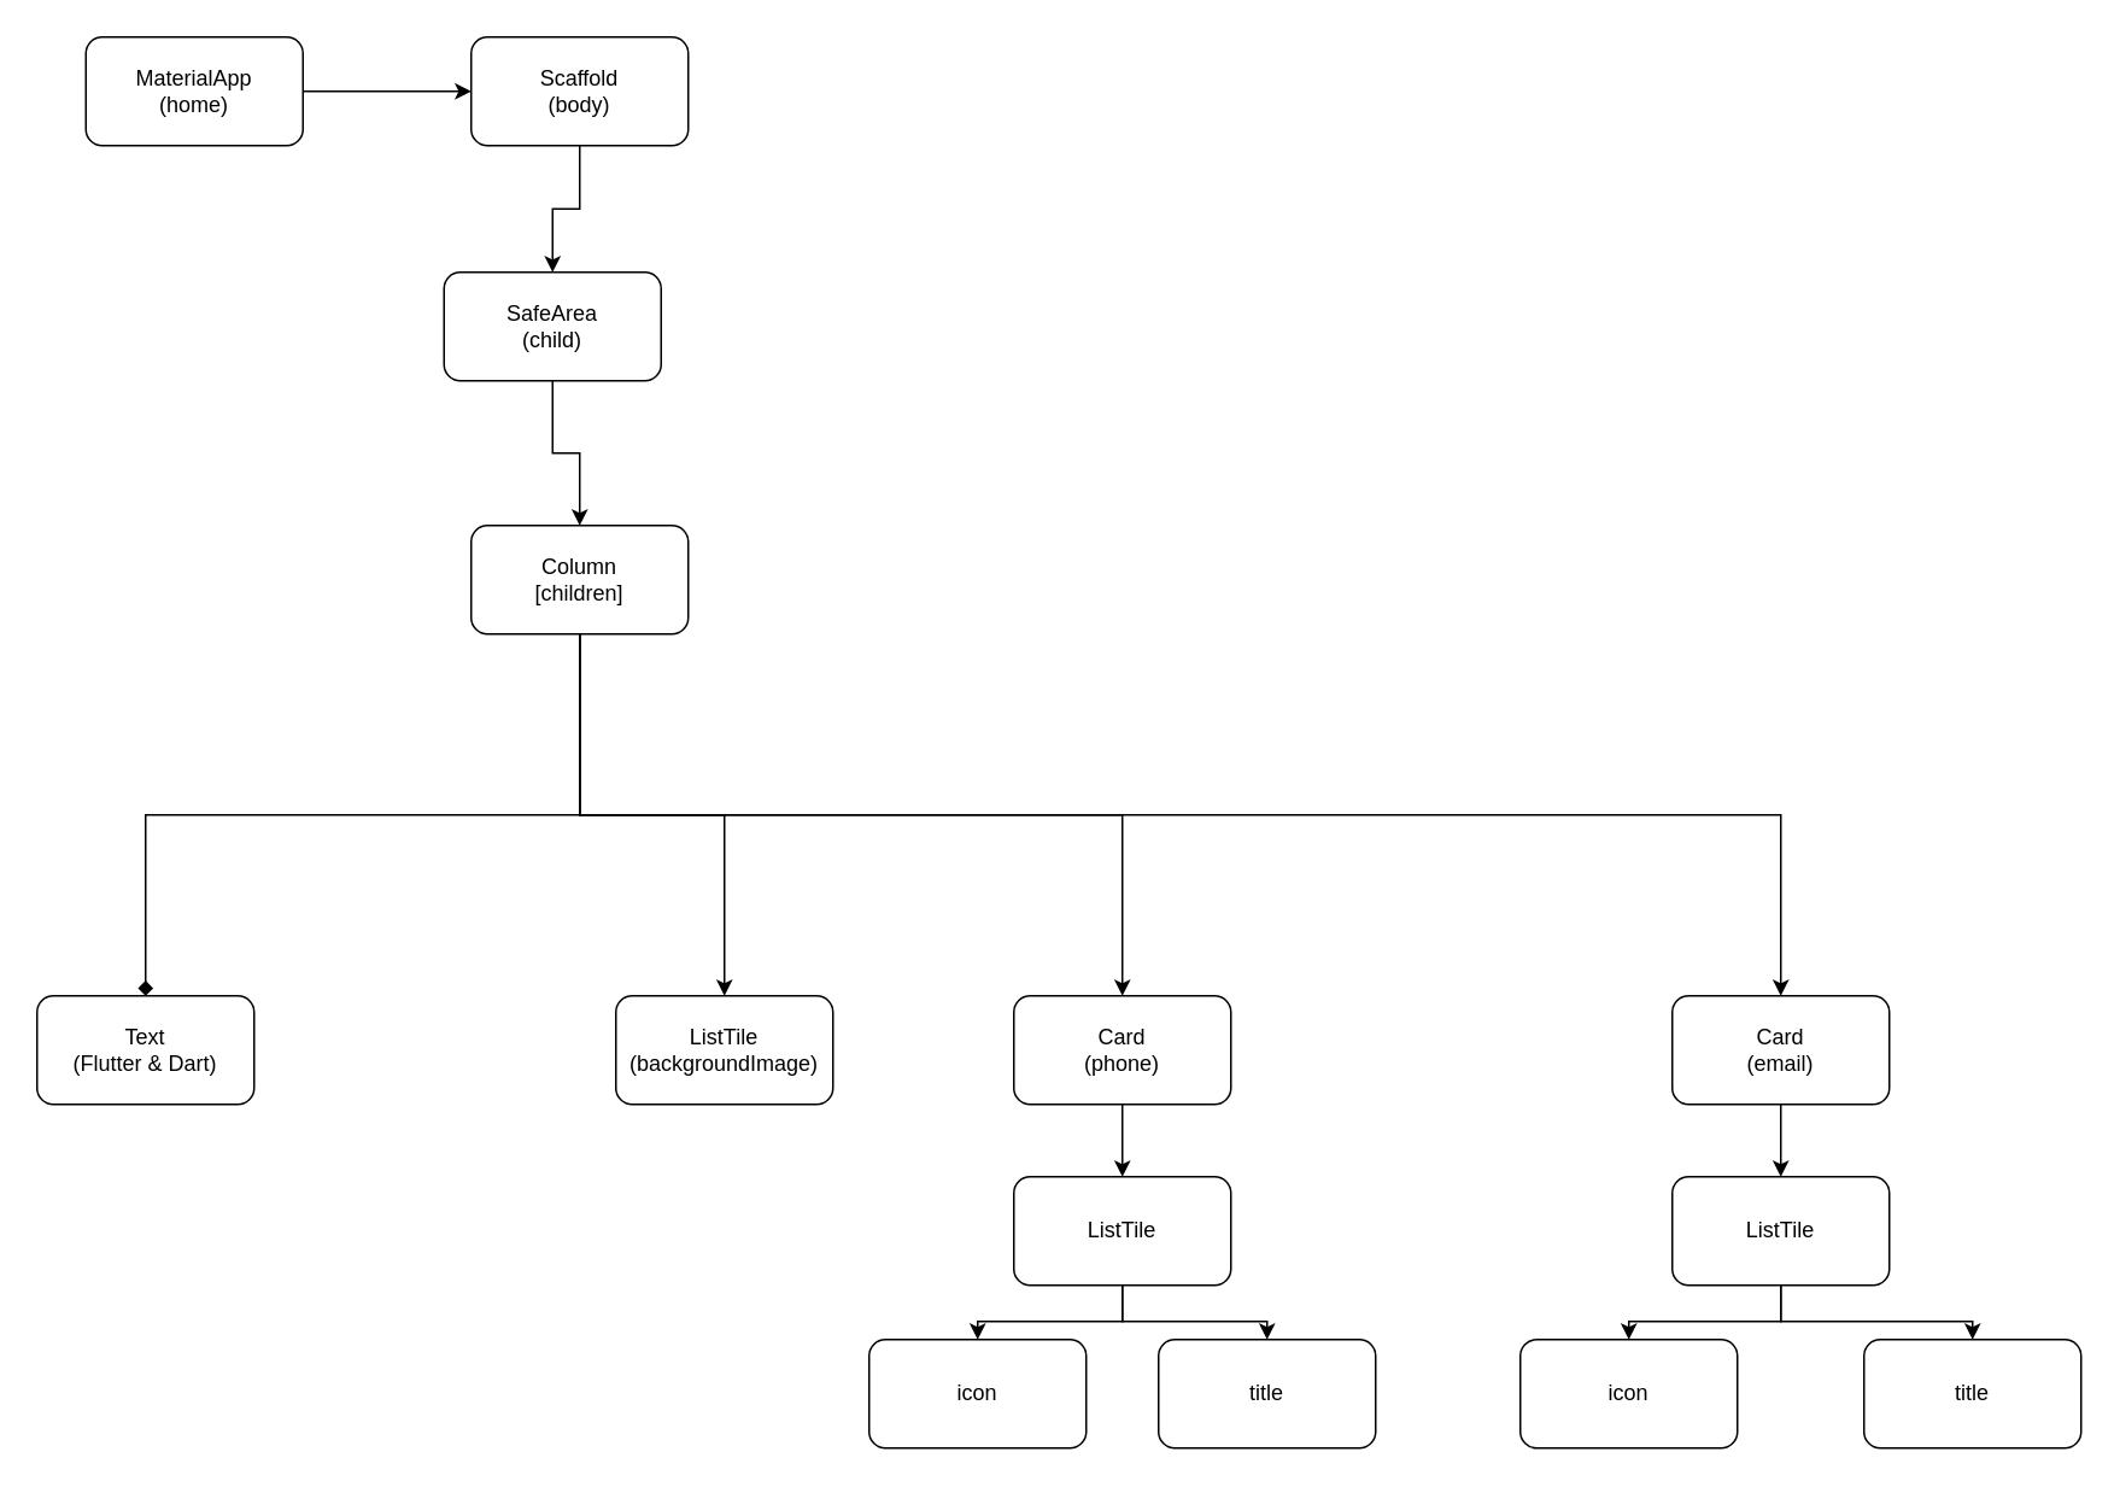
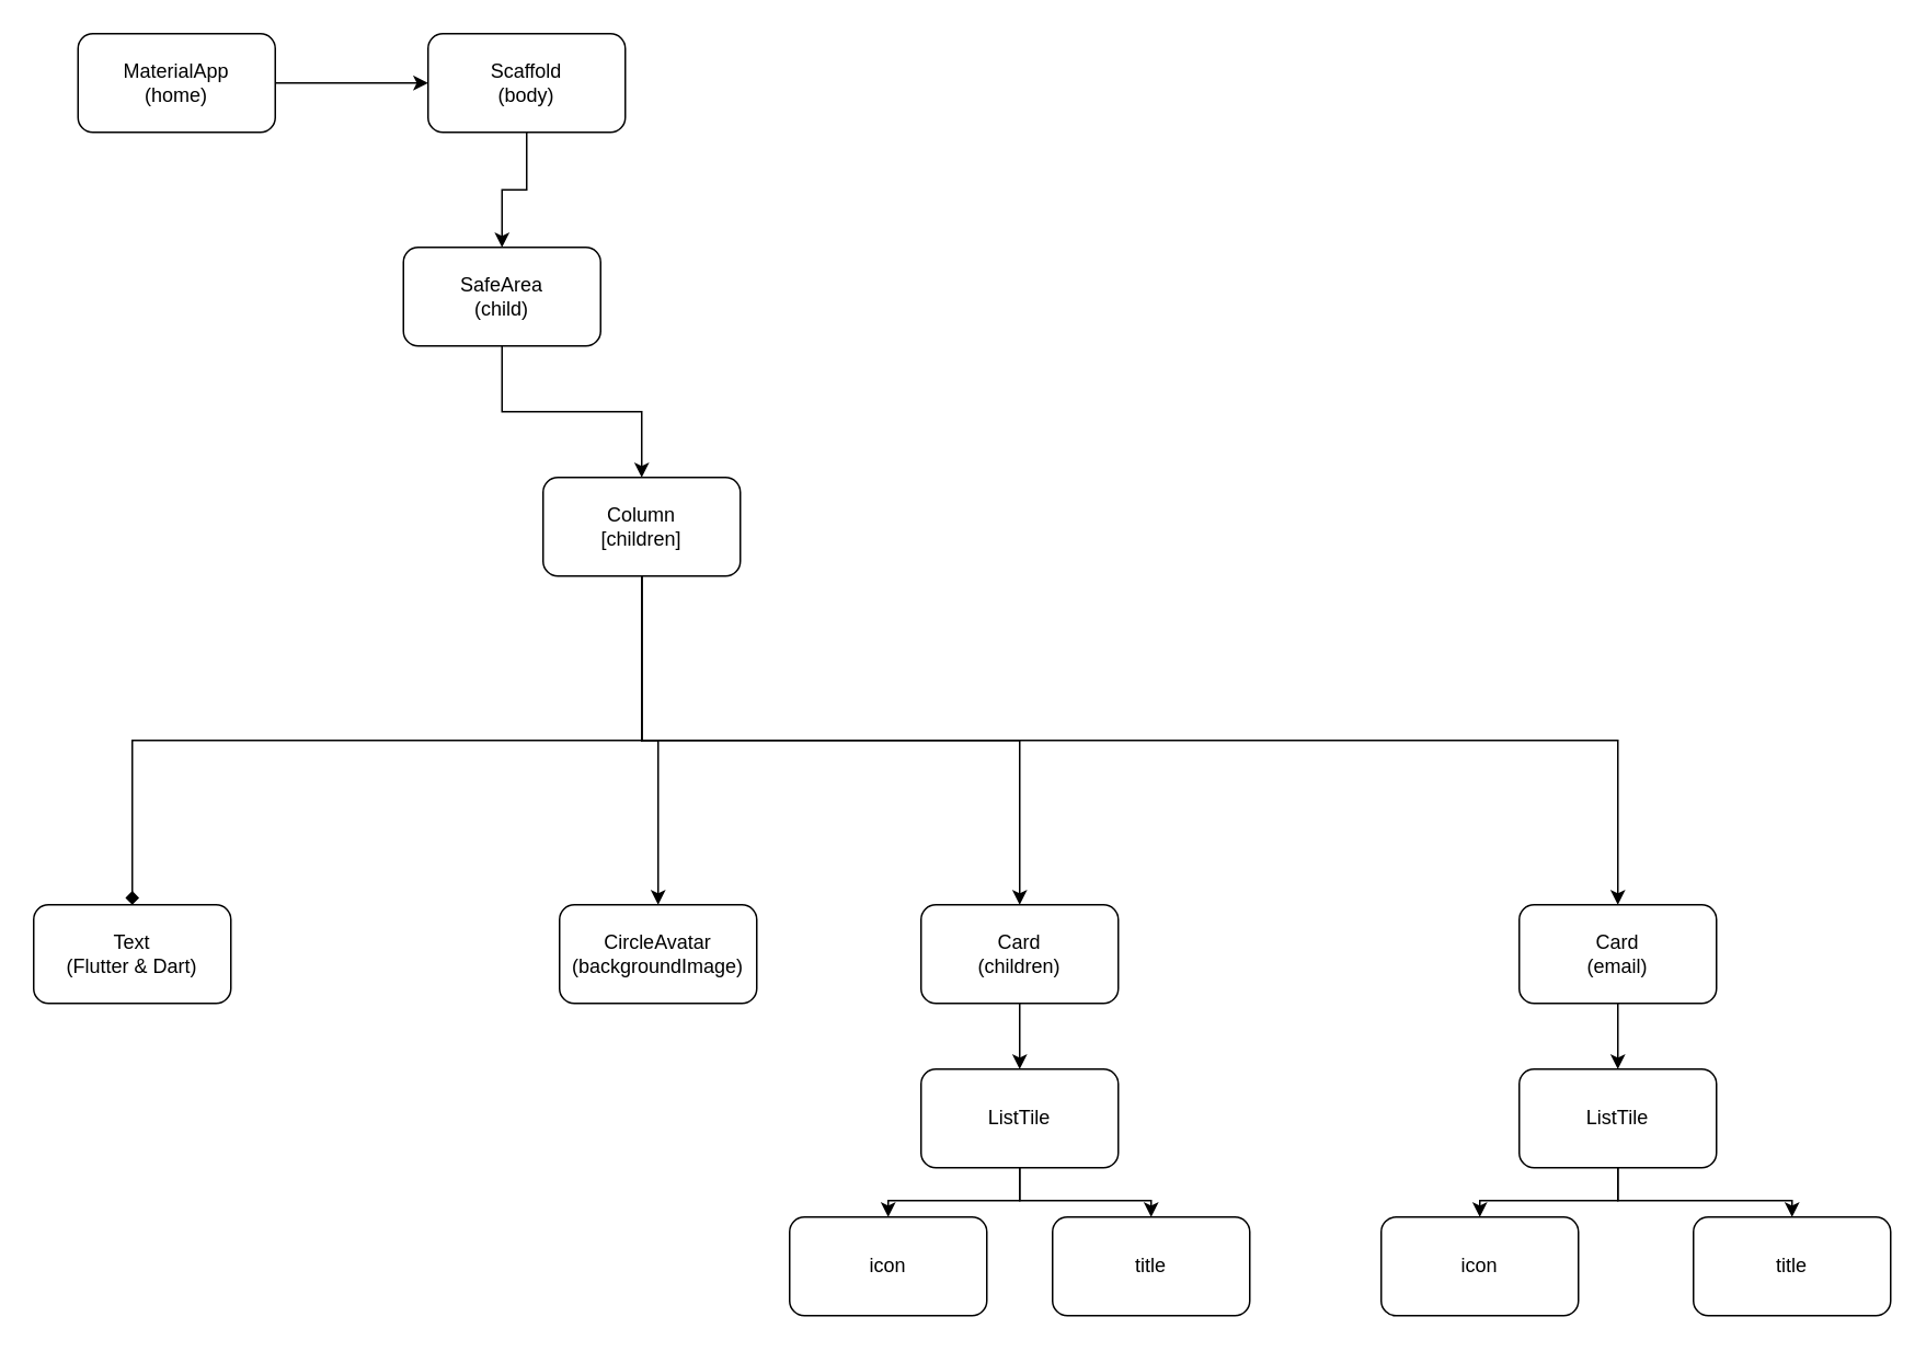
  <mxCell id="0" />
  <mxCell id="1" parent="0" />
  <mxCell id="2" style="edgeStyle=orthogonalEdgeStyle;rounded=0;orthogonalLoop=1;jettySize=auto;html=1;entryX=0;entryY=0.5;entryDx=0;entryDy=0;" parent="1" source="3" target="5" edge="1"><mxGeometry relative="1" as="geometry" /></mxCell>
  <mxCell id="3" value="&lt;div&gt;MaterialApp&lt;/div&gt;&lt;div&gt;(home)&lt;br&gt;&lt;/div&gt;" style="rounded=1;whiteSpace=wrap;html=1;" parent="1" vertex="1"><mxGeometry x="47" y="20" width="120" height="60" as="geometry" /></mxCell>
  <mxCell id="4" style="edgeStyle=orthogonalEdgeStyle;rounded=0;orthogonalLoop=1;jettySize=auto;html=1;exitX=0.5;exitY=1;exitDx=0;exitDy=0;" parent="1" source="5" target="7" edge="1"><mxGeometry relative="1" as="geometry" /></mxCell>
  <mxCell id="5" value="&lt;div&gt;Scaffold&lt;/div&gt;&lt;div&gt;(body)&lt;br&gt;&lt;/div&gt;" style="rounded=1;whiteSpace=wrap;html=1;" parent="1" vertex="1"><mxGeometry x="260" y="20" width="120" height="60" as="geometry" /></mxCell>
  <mxCell id="6" style="edgeStyle=orthogonalEdgeStyle;rounded=0;orthogonalLoop=1;jettySize=auto;html=1;exitX=0.5;exitY=1;exitDx=0;exitDy=0;" parent="1" source="7" target="12" edge="1"><mxGeometry relative="1" as="geometry" /></mxCell>
  <mxCell id="7" value="&lt;div&gt;SafeArea&lt;/div&gt;(child)" style="rounded=1;whiteSpace=wrap;html=1;" parent="1" vertex="1"><mxGeometry x="245" y="150" width="120" height="60" as="geometry" /></mxCell>
  <mxCell id="8" style="edgeStyle=orthogonalEdgeStyle;rounded=0;orthogonalLoop=1;jettySize=auto;html=1;exitX=0.5;exitY=1;exitDx=0;exitDy=0;" parent="1" source="12" target="13" edge="1"><mxGeometry relative="1" as="geometry" /></mxCell>
  <mxCell id="9" style="edgeStyle=orthogonalEdgeStyle;rounded=0;orthogonalLoop=1;jettySize=auto;html=1;exitX=0.5;exitY=1;exitDx=0;exitDy=0;endArrow=diamond;" edge="1" parent="1" source="12" target="14"><mxGeometry relative="1" as="geometry" /></mxCell>
  <mxCell id="10" style="edgeStyle=orthogonalEdgeStyle;rounded=0;orthogonalLoop=1;jettySize=auto;html=1;exitX=0.5;exitY=1;exitDx=0;exitDy=0;" edge="1" parent="1" source="12" target="16"><mxGeometry relative="1" as="geometry" /></mxCell>
  <mxCell id="11" style="edgeStyle=orthogonalEdgeStyle;rounded=0;orthogonalLoop=1;jettySize=auto;html=1;entryX=0.5;entryY=0;entryDx=0;entryDy=0;exitX=0.5;exitY=1;exitDx=0;exitDy=0;" edge="1" parent="1" source="12" target="21"><mxGeometry relative="1" as="geometry" /></mxCell>
- <mxCell id="12" value="&lt;div&gt;Column&lt;/div&gt;[children]" style="rounded=1;whiteSpace=wrap;html=1;" parent="1" vertex="1"><mxGeometry x="260" y="290" width="120" height="60" as="geometry" /></mxCell>
- <mxCell id="13" value="&lt;div&gt;ListTile&lt;/div&gt;&lt;div&gt;(backgroundImage)&lt;br&gt;&lt;/div&gt;" style="rounded=1;whiteSpace=wrap;html=1;" parent="1" vertex="1"><mxGeometry x="340" y="550" width="120" height="60" as="geometry" /></mxCell>
+ <mxCell id="12" value="&lt;div&gt;Column&lt;/div&gt;[children]" style="rounded=1;whiteSpace=wrap;html=1;" parent="1" vertex="1"><mxGeometry x="330" y="290" width="120" height="60" as="geometry" /></mxCell>
+ <mxCell id="13" value="&lt;div&gt;CircleAvatar&lt;/div&gt;&lt;div&gt;(backgroundImage)&lt;br&gt;&lt;/div&gt;" style="rounded=1;whiteSpace=wrap;html=1;" parent="1" vertex="1"><mxGeometry x="340" y="550" width="120" height="60" as="geometry" /></mxCell>
  <mxCell id="14" value="&lt;div&gt;Text&lt;/div&gt;&lt;div&gt;(Flutter &amp;amp; Dart)&lt;/div&gt;" style="rounded=1;whiteSpace=wrap;html=1;" parent="1" vertex="1"><mxGeometry x="20" y="550" width="120" height="60" as="geometry" /></mxCell>
  <mxCell id="15" style="edgeStyle=orthogonalEdgeStyle;rounded=0;orthogonalLoop=1;jettySize=auto;html=1;" edge="1" parent="1" source="16" target="19"><mxGeometry relative="1" as="geometry" /></mxCell>
- <mxCell id="16" value="&lt;div&gt;Card&lt;/div&gt;&lt;div&gt;(phone)&lt;/div&gt;" style="rounded=1;whiteSpace=wrap;html=1;" vertex="1" parent="1"><mxGeometry x="560" y="550" width="120" height="60" as="geometry" /></mxCell>
+ <mxCell id="16" value="&lt;div&gt;Card&lt;/div&gt;&lt;div&gt;(children)&lt;/div&gt;" style="rounded=1;whiteSpace=wrap;html=1;" vertex="1" parent="1"><mxGeometry x="560" y="550" width="120" height="60" as="geometry" /></mxCell>
  <mxCell id="17" style="edgeStyle=orthogonalEdgeStyle;rounded=0;orthogonalLoop=1;jettySize=auto;html=1;entryX=0.5;entryY=0;entryDx=0;entryDy=0;" edge="1" parent="1" source="19" target="25"><mxGeometry relative="1" as="geometry" /></mxCell>
  <mxCell id="18" style="edgeStyle=orthogonalEdgeStyle;rounded=0;orthogonalLoop=1;jettySize=auto;html=1;" edge="1" parent="1" source="19" target="26"><mxGeometry relative="1" as="geometry" /></mxCell>
  <mxCell id="19" value="ListTile" style="rounded=1;whiteSpace=wrap;html=1;" vertex="1" parent="1"><mxGeometry x="560" y="650" width="120" height="60" as="geometry" /></mxCell>
  <mxCell id="20" style="edgeStyle=orthogonalEdgeStyle;rounded=0;orthogonalLoop=1;jettySize=auto;html=1;" edge="1" source="21" target="24" parent="1"><mxGeometry relative="1" as="geometry" /></mxCell>
  <mxCell id="21" value="&lt;div&gt;Card&lt;/div&gt;&lt;div&gt;(email)&lt;/div&gt;" style="rounded=1;whiteSpace=wrap;html=1;" vertex="1" parent="1"><mxGeometry x="924" y="550" width="120" height="60" as="geometry" /></mxCell>
  <mxCell id="22" style="edgeStyle=orthogonalEdgeStyle;rounded=0;orthogonalLoop=1;jettySize=auto;html=1;entryX=0.5;entryY=0;entryDx=0;entryDy=0;" edge="1" parent="1" source="24" target="27"><mxGeometry relative="1" as="geometry"><Array as="points"><mxPoint x="984" y="730" /><mxPoint x="900" y="730" /></Array></mxGeometry></mxCell>
  <mxCell id="23" style="edgeStyle=orthogonalEdgeStyle;rounded=0;orthogonalLoop=1;jettySize=auto;html=1;" edge="1" parent="1" source="24" target="28"><mxGeometry relative="1" as="geometry"><Array as="points"><mxPoint x="984" y="730" /><mxPoint x="1090" y="730" /></Array></mxGeometry></mxCell>
  <mxCell id="24" value="ListTile" style="rounded=1;whiteSpace=wrap;html=1;" vertex="1" parent="1"><mxGeometry x="924" y="650" width="120" height="60" as="geometry" /></mxCell>
  <mxCell id="25" value="icon" style="rounded=1;whiteSpace=wrap;html=1;" vertex="1" parent="1"><mxGeometry x="480" y="740" width="120" height="60" as="geometry" /></mxCell>
  <mxCell id="26" value="title" style="rounded=1;whiteSpace=wrap;html=1;" vertex="1" parent="1"><mxGeometry x="640" y="740" width="120" height="60" as="geometry" /></mxCell>
  <mxCell id="27" value="icon" style="rounded=1;whiteSpace=wrap;html=1;" vertex="1" parent="1"><mxGeometry x="840" y="740" width="120" height="60" as="geometry" /></mxCell>
  <mxCell id="28" value="title" style="rounded=1;whiteSpace=wrap;html=1;" vertex="1" parent="1"><mxGeometry x="1030" y="740" width="120" height="60" as="geometry" /></mxCell>
